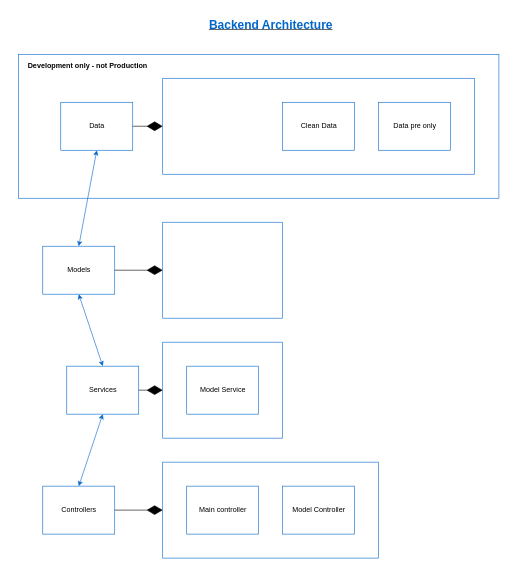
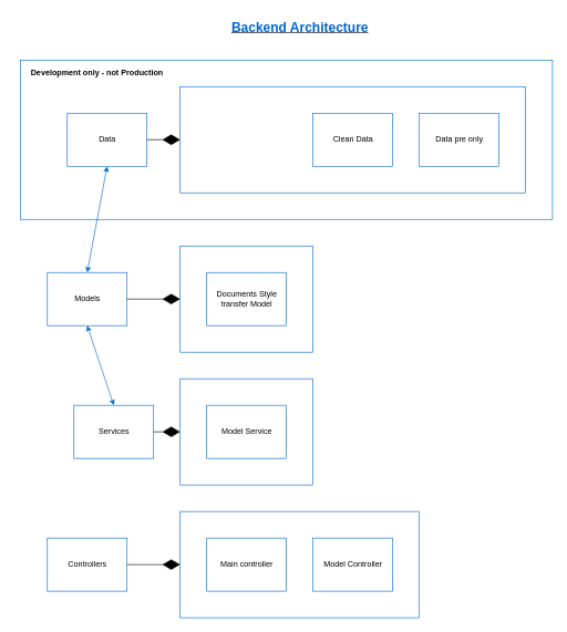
  <mxCell id="0" />
  <mxCell id="1" parent="0" />
  <mxCell id="2" value="Models" style="rounded=0;whiteSpace=wrap;html=1;strokeColor=#0066CC;" vertex="1" parent="1"><mxGeometry x="70.5" y="410" width="120" height="80" as="geometry" /></mxCell>
  <mxCell id="3" value="" style="rounded=0;whiteSpace=wrap;html=1;fillColor=none;strokeColor=#0066CC;" vertex="1" parent="1"><mxGeometry x="270.5" y="370" width="200" height="160" as="geometry" /></mxCell>
  <mxCell id="4" value="Services" style="rounded=0;whiteSpace=wrap;html=1;strokeColor=#0066CC;" vertex="1" parent="1"><mxGeometry x="110.5" y="610" width="120" height="80" as="geometry" /></mxCell>
  <mxCell id="5" value="Controllers" style="rounded=0;whiteSpace=wrap;html=1;strokeColor=#0066CC;" vertex="1" parent="1"><mxGeometry x="70.5" y="810" width="120" height="80" as="geometry" /></mxCell>
  <mxCell id="6" value="" style="rounded=0;whiteSpace=wrap;html=1;fillColor=none;strokeColor=#0066CC;" vertex="1" parent="1"><mxGeometry x="270.5" y="570" width="200" height="160" as="geometry" /></mxCell>
  <mxCell id="7" value="" style="rounded=0;whiteSpace=wrap;html=1;fillColor=none;strokeColor=#0066CC;" vertex="1" parent="1"><mxGeometry x="270.5" y="770" width="360" height="160" as="geometry" /></mxCell>
+ <mxCell id="8" value="Documents Style transfer Model" style="rounded=0;whiteSpace=wrap;html=1;strokeColor=#0066CC;" vertex="1" parent="1"><mxGeometry x="310.5" y="410" width="120" height="80" as="geometry" /></mxCell>
  <mxCell id="9" value="Model Service" style="rounded=0;whiteSpace=wrap;html=1;strokeColor=#0066CC;" vertex="1" parent="1"><mxGeometry x="310.5" y="610" width="120" height="80" as="geometry" /></mxCell>
  <mxCell id="10" value="Main controller" style="rounded=0;whiteSpace=wrap;html=1;strokeColor=#0066CC;" vertex="1" parent="1"><mxGeometry x="310.5" y="810" width="120" height="80" as="geometry" /></mxCell>
  <mxCell id="11" value="Model Controller" style="rounded=0;whiteSpace=wrap;html=1;strokeColor=#0066CC;" vertex="1" parent="1"><mxGeometry x="470.5" y="810" width="120" height="80" as="geometry" /></mxCell>
- <mxCell id="12" value="" style="endArrow=classic;startArrow=classic;html=1;entryX=0.5;entryY=1;entryDx=0;entryDy=0;exitX=0.5;exitY=0;exitDx=0;exitDy=0;strokeColor=#0066CC;" edge="1" parent="1" source="5" target="4"><mxGeometry width="50" height="50" relative="1" as="geometry"><mxPoint x="70.5" y="760" as="sourcePoint" /><mxPoint x="120.5" y="710" as="targetPoint" /></mxGeometry></mxCell>
  <mxCell id="13" value="" style="endArrow=classic;startArrow=classic;html=1;entryX=0.5;entryY=1;entryDx=0;entryDy=0;exitX=0.5;exitY=0;exitDx=0;exitDy=0;strokeColor=#0066CC;" edge="1" parent="1" source="4" target="2"><mxGeometry width="50" height="50" relative="1" as="geometry"><mxPoint x="100.5" y="590" as="sourcePoint" /><mxPoint x="150.5" y="540" as="targetPoint" /></mxGeometry></mxCell>
  <mxCell id="14" value="" style="endArrow=diamondThin;endFill=1;endSize=24;html=1;exitX=1;exitY=0.5;exitDx=0;exitDy=0;entryX=0;entryY=0.5;entryDx=0;entryDy=0;" edge="1" parent="1" source="2" target="3"><mxGeometry width="160" relative="1" as="geometry"><mxPoint x="210.5" y="470" as="sourcePoint" /><mxPoint x="370.5" y="470" as="targetPoint" /></mxGeometry></mxCell>
  <mxCell id="15" value="" style="endArrow=diamondThin;endFill=1;endSize=24;html=1;exitX=1;exitY=0.5;exitDx=0;exitDy=0;entryX=0;entryY=0.5;entryDx=0;entryDy=0;" edge="1" parent="1" source="4" target="6"><mxGeometry width="160" relative="1" as="geometry"><mxPoint x="200.5" y="640" as="sourcePoint" /><mxPoint x="280.5" y="640" as="targetPoint" /></mxGeometry></mxCell>
  <mxCell id="16" value="" style="endArrow=diamondThin;endFill=1;endSize=24;html=1;exitX=1;exitY=0.5;exitDx=0;exitDy=0;entryX=0;entryY=0.5;entryDx=0;entryDy=0;" edge="1" parent="1" source="5" target="7"><mxGeometry width="160" relative="1" as="geometry"><mxPoint x="210.5" y="830" as="sourcePoint" /><mxPoint x="290.5" y="830" as="targetPoint" /></mxGeometry></mxCell>
  <mxCell id="17" value="&lt;b&gt;&lt;u&gt;&lt;font style=&quot;font-size: 20px&quot; color=&quot;#0066cc&quot;&gt;Backend Architecture&lt;/font&gt;&lt;/u&gt;&lt;/b&gt;" style="text;html=1;align=center;verticalAlign=middle;whiteSpace=wrap;rounded=0;" vertex="1" parent="1"><mxGeometry x="250.5" y="20" width="400" height="40" as="geometry" /></mxCell>
  <mxCell id="18" value="Data" style="rounded=0;whiteSpace=wrap;html=1;strokeColor=#0066CC;" vertex="1" parent="1"><mxGeometry x="100.5" y="170" width="120" height="80" as="geometry" /></mxCell>
  <mxCell id="19" value="" style="rounded=0;whiteSpace=wrap;html=1;fillColor=none;strokeColor=#0066CC;" vertex="1" parent="1"><mxGeometry x="270.5" y="130" width="520" height="160" as="geometry" /></mxCell>
  <mxCell id="20" value="" style="endArrow=diamondThin;endFill=1;endSize=24;html=1;exitX=1;exitY=0.5;exitDx=0;exitDy=0;entryX=0;entryY=0.5;entryDx=0;entryDy=0;" edge="1" parent="1" source="18" target="19"><mxGeometry width="160" relative="1" as="geometry"><mxPoint x="200.5" y="420" as="sourcePoint" /><mxPoint x="280.5" y="420" as="targetPoint" /></mxGeometry></mxCell>
  <mxCell id="21" value="" style="endArrow=classic;startArrow=classic;html=1;entryX=0.5;entryY=1;entryDx=0;entryDy=0;exitX=0.5;exitY=0;exitDx=0;exitDy=0;strokeColor=#0066CC;" edge="1" parent="1" source="2" target="18"><mxGeometry width="50" height="50" relative="1" as="geometry"><mxPoint x="140.5" y="380" as="sourcePoint" /><mxPoint x="140.5" y="260" as="targetPoint" /></mxGeometry></mxCell>
  <mxCell id="22" value="Clean Data" style="rounded=0;whiteSpace=wrap;html=1;strokeColor=#0066CC;" vertex="1" parent="1"><mxGeometry x="470.5" y="170" width="120" height="80" as="geometry" /></mxCell>
  <mxCell id="23" value="Data pre only" style="rounded=0;whiteSpace=wrap;html=1;strokeColor=#0066CC;" vertex="1" parent="1"><mxGeometry x="630.5" y="170" width="120" height="80" as="geometry" /></mxCell>
  <mxCell id="24" value="" style="rounded=0;whiteSpace=wrap;html=1;fillColor=none;strokeColor=#0066CC;" vertex="1" parent="1"><mxGeometry x="30" y="90" width="801" height="240" as="geometry" /></mxCell>
  <mxCell id="25" value="&lt;b&gt;Development only - not Production&lt;/b&gt;" style="text;html=1;strokeColor=none;fillColor=none;align=center;verticalAlign=middle;whiteSpace=wrap;rounded=0;" vertex="1" parent="1"><mxGeometry x="20" y="100" width="250.5" height="20" as="geometry" /></mxCell>
